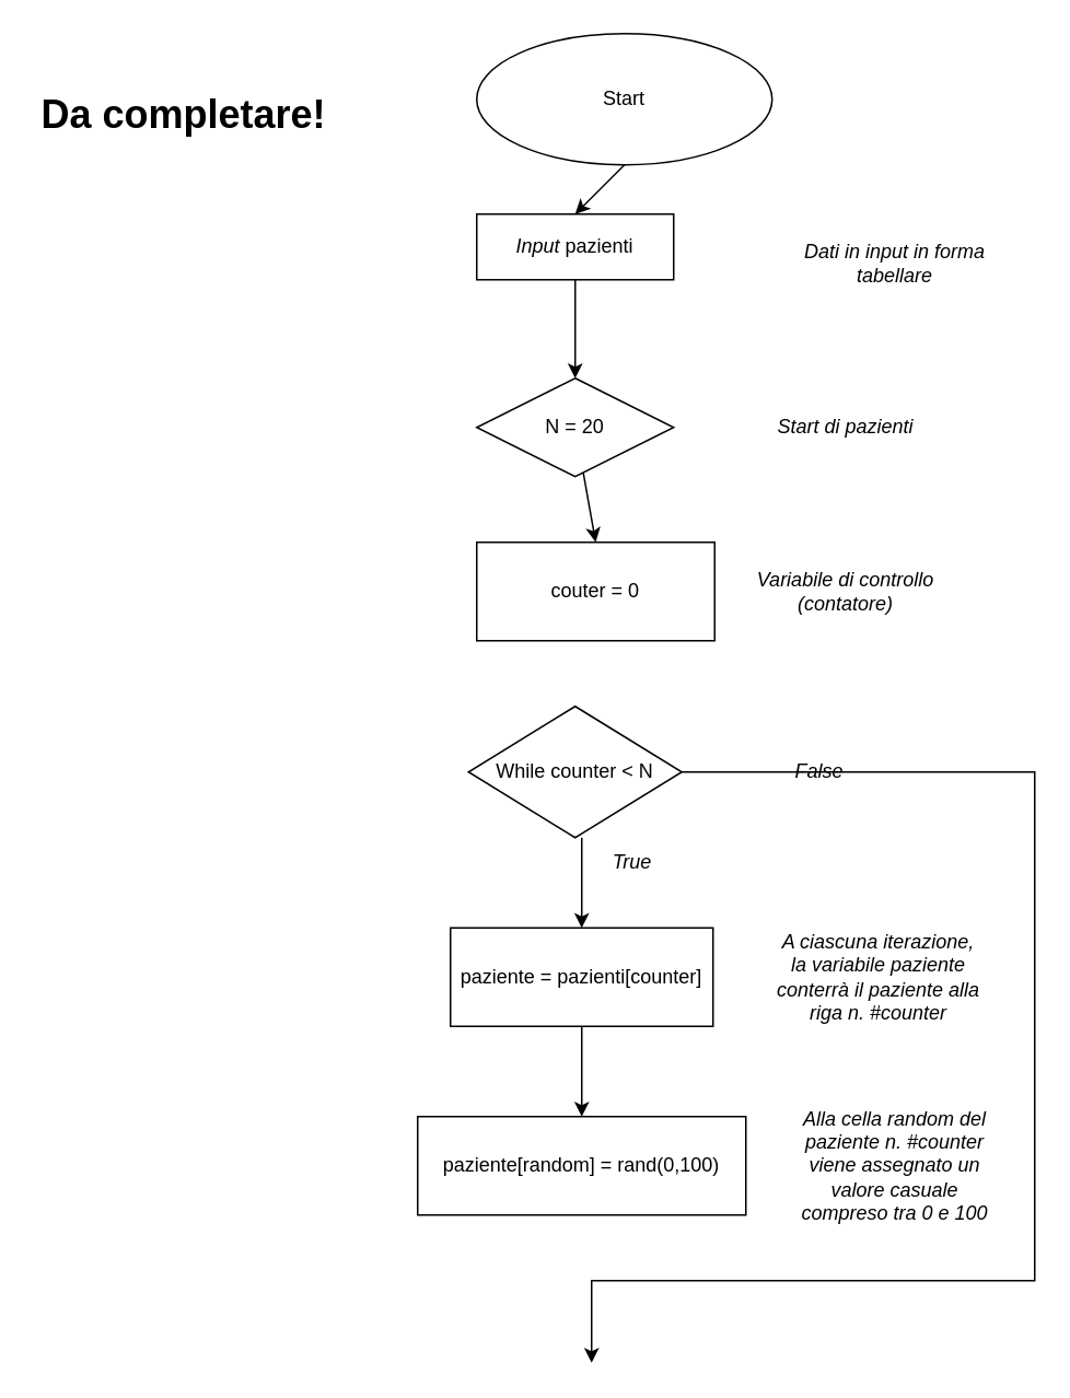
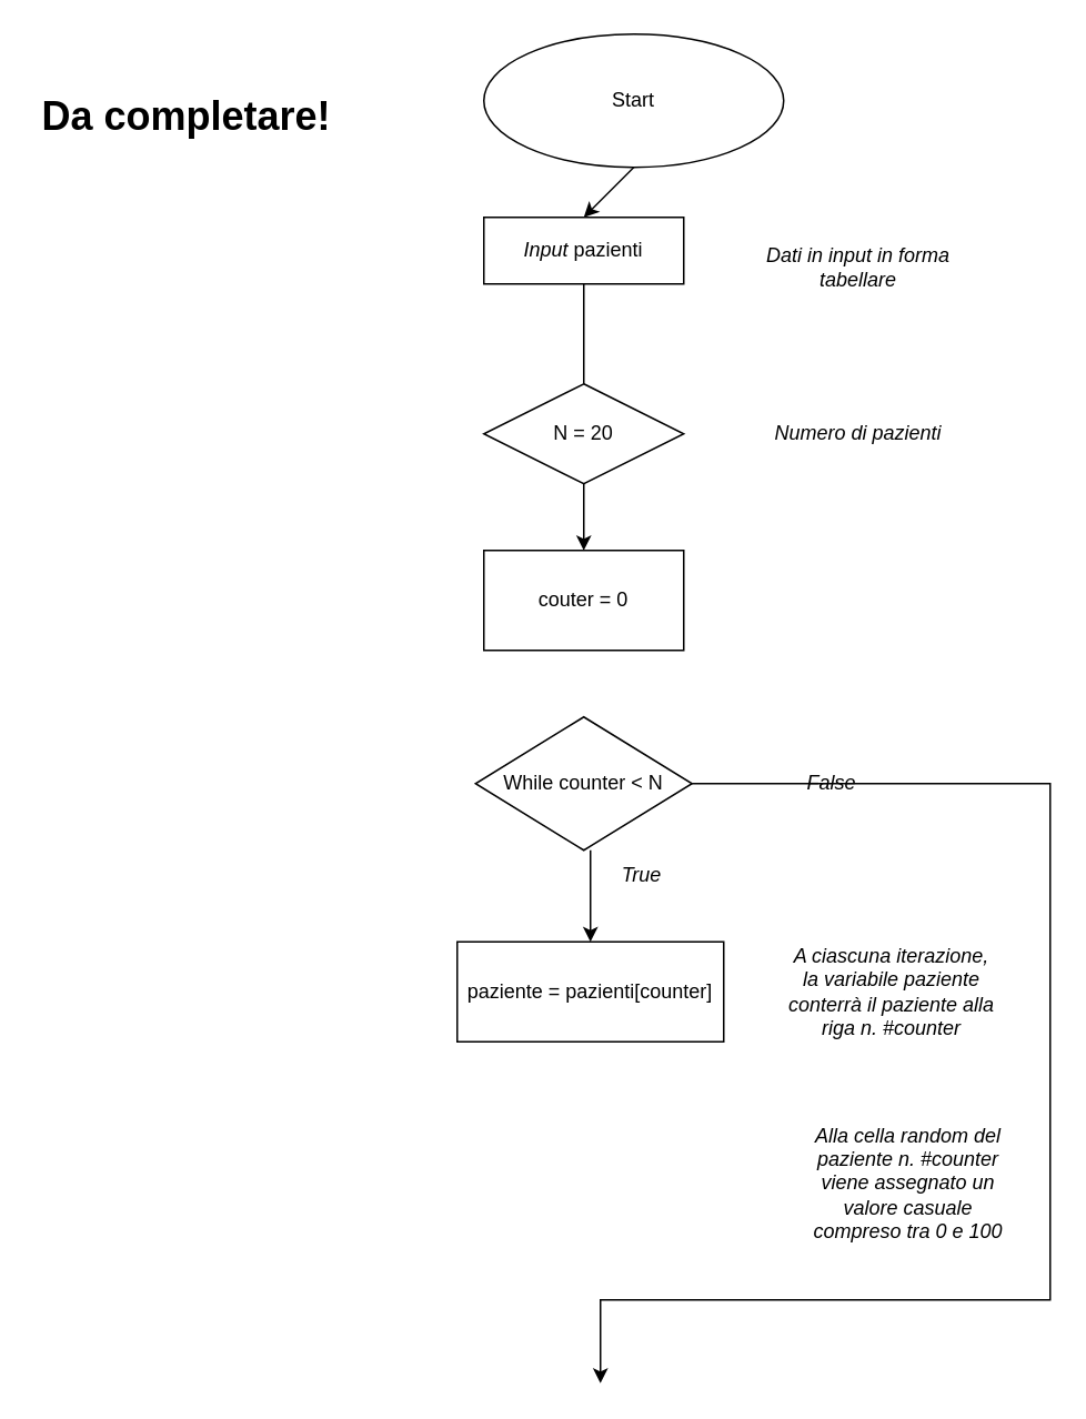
  <mxCell id="0" />
  <mxCell id="1" parent="0" />
  <mxCell id="2" value="Start" style="ellipse;whiteSpace=wrap;html=1;" vertex="1" parent="1"><mxGeometry x="290" y="20" width="180" height="80" as="geometry" /></mxCell>
  <mxCell id="3" value="&lt;i&gt;Input &lt;/i&gt;pazienti" style="rounded=0;whiteSpace=wrap;html=1;" vertex="1" parent="1"><mxGeometry x="290" y="130" width="120" height="40" as="geometry" /></mxCell>
- <mxCell id="4" value="&lt;i&gt;Dati in input in forma tabellare&lt;/i&gt;" style="text;html=1;strokeColor=none;fillColor=none;align=center;verticalAlign=middle;whiteSpace=wrap;rounded=0;" vertex="1" parent="1"><mxGeometry x="480" y="145" width="130" height="30" as="geometry" /></mxCell>
+ <mxCell id="4" value="&lt;i&gt;Dati in input in forma tabellare&lt;/i&gt;" style="text;html=1;strokeColor=none;fillColor=none;align=center;verticalAlign=middle;whiteSpace=wrap;rounded=0;" vertex="1" parent="1"><mxGeometry x="450" y="145" width="130" height="30" as="geometry" /></mxCell>
  <mxCell id="5" value="" style="endArrow=classic;html=1;rounded=0;exitX=0.5;exitY=1;exitDx=0;exitDy=0;entryX=0.5;entryY=0;entryDx=0;entryDy=0;" edge="1" parent="1" source="2" target="3"><mxGeometry width="50" height="50" relative="1" as="geometry"><mxPoint x="330" y="430" as="sourcePoint" /><mxPoint x="380" y="380" as="targetPoint" /></mxGeometry></mxCell>
  <mxCell id="6" value="N = 20" style="rhombus;whiteSpace=wrap;html=1;" vertex="1" parent="1"><mxGeometry x="290" y="230" width="120" height="60" as="geometry" /></mxCell>
- <mxCell id="7" value="&lt;i&gt;Start di pazienti&lt;/i&gt;" style="text;html=1;strokeColor=none;fillColor=none;align=center;verticalAlign=middle;whiteSpace=wrap;rounded=0;" vertex="1" parent="1"><mxGeometry x="450" y="245" width="130" height="30" as="geometry" /></mxCell>
- <mxCell id="8" value="" style="endArrow=classic;html=1;rounded=0;entryX=0.5;entryY=0;entryDx=0;entryDy=0;" edge="1" parent="1" source="3" target="6"><mxGeometry width="50" height="50" relative="1" as="geometry"><mxPoint x="330" y="430" as="sourcePoint" /><mxPoint x="354" y="240" as="targetPoint" /></mxGeometry></mxCell>
- <mxCell id="9" value="couter = 0" style="rounded=0;whiteSpace=wrap;html=1;" vertex="1" parent="1"><mxGeometry x="290" y="330" width="145" height="60" as="geometry" /></mxCell>
+ <mxCell id="7" value="&lt;i&gt;Numero di pazienti&lt;/i&gt;" style="text;html=1;strokeColor=none;fillColor=none;align=center;verticalAlign=middle;whiteSpace=wrap;rounded=0;" vertex="1" parent="1"><mxGeometry x="450" y="245" width="130" height="30" as="geometry" /></mxCell>
+ <mxCell id="8" value="" style="endArrow=none;html=1;rounded=0;entryX=0.5;entryY=0;entryDx=0;entryDy=0;" edge="1" parent="1" source="3" target="6"><mxGeometry width="50" height="50" relative="1" as="geometry"><mxPoint x="330" y="430" as="sourcePoint" /><mxPoint x="354" y="240" as="targetPoint" /></mxGeometry></mxCell>
+ <mxCell id="9" value="couter = 0" style="rounded=0;whiteSpace=wrap;html=1;" vertex="1" parent="1"><mxGeometry x="290" y="330" width="120" height="60" as="geometry" /></mxCell>
  <mxCell id="10" value="" style="endArrow=classic;html=1;rounded=0;entryX=0.5;entryY=0;entryDx=0;entryDy=0;" edge="1" parent="1" source="6" target="9"><mxGeometry width="50" height="50" relative="1" as="geometry"><mxPoint x="330" y="410" as="sourcePoint" /><mxPoint x="380" y="360" as="targetPoint" /></mxGeometry></mxCell>
- <mxCell id="11" value="&lt;i&gt;Variabile di controllo&lt;br&gt;(contatore)&lt;br&gt;&lt;/i&gt;" style="text;html=1;strokeColor=none;fillColor=none;align=center;verticalAlign=middle;whiteSpace=wrap;rounded=0;" vertex="1" parent="1"><mxGeometry x="450" y="345" width="130" height="30" as="geometry" /></mxCell>
  <mxCell id="12" value="While counter &amp;lt; N" style="rhombus;whiteSpace=wrap;html=1;" vertex="1" parent="1"><mxGeometry x="285" y="430" width="130" height="80" as="geometry" /></mxCell>
  <mxCell id="13" value="paziente = pazienti[counter]" style="rounded=0;whiteSpace=wrap;html=1;" vertex="1" parent="1"><mxGeometry x="274" y="565" width="160" height="60" as="geometry" /></mxCell>
  <mxCell id="14" value="" style="endArrow=classic;html=1;rounded=0;" edge="1" parent="1" target="13"><mxGeometry width="50" height="50" relative="1" as="geometry"><mxPoint x="354" y="510" as="sourcePoint" /><mxPoint x="340" y="450" as="targetPoint" /></mxGeometry></mxCell>
  <mxCell id="15" value="&lt;i&gt;True&lt;br&gt;&lt;/i&gt;" style="text;html=1;strokeColor=none;fillColor=none;align=center;verticalAlign=middle;whiteSpace=wrap;rounded=0;" vertex="1" parent="1"><mxGeometry x="320" y="510" width="130" height="30" as="geometry" /></mxCell>
- <mxCell id="16" value="paziente[random] = rand(0,100)" style="rounded=0;whiteSpace=wrap;html=1;" vertex="1" parent="1"><mxGeometry x="254" y="680" width="200" height="60" as="geometry" /></mxCell>
- <mxCell id="17" value="" style="endArrow=classic;html=1;rounded=0;entryX=0.5;entryY=0;entryDx=0;entryDy=0;exitX=0.5;exitY=1;exitDx=0;exitDy=0;" edge="1" parent="1" source="13" target="16"><mxGeometry width="50" height="50" relative="1" as="geometry"><mxPoint x="150" y="640" as="sourcePoint" /><mxPoint x="200" y="590" as="targetPoint" /></mxGeometry></mxCell>
  <mxCell id="18" value="&lt;i&gt;A ciascuna iterazione, la variabile paziente&lt;br&gt;conterrà il paziente alla riga n. #counter&lt;br&gt;&lt;/i&gt;" style="text;html=1;strokeColor=none;fillColor=none;align=center;verticalAlign=middle;whiteSpace=wrap;rounded=0;" vertex="1" parent="1"><mxGeometry x="470" y="580" width="130" height="30" as="geometry" /></mxCell>
  <mxCell id="19" value="&lt;i&gt;Alla cella random del paziente n. #counter&lt;br&gt;viene assegnato un valore casuale compreso tra 0 e 100&lt;br&gt;&lt;/i&gt;" style="text;html=1;strokeColor=none;fillColor=none;align=center;verticalAlign=middle;whiteSpace=wrap;rounded=0;" vertex="1" parent="1"><mxGeometry x="480" y="695" width="130" height="30" as="geometry" /></mxCell>
  <mxCell id="20" value="" style="endArrow=classic;html=1;rounded=0;exitX=1;exitY=0.5;exitDx=0;exitDy=0;" edge="1" parent="1" source="12"><mxGeometry width="50" height="50" relative="1" as="geometry"><mxPoint x="180" y="620" as="sourcePoint" /><mxPoint x="360" y="830" as="targetPoint" /><Array as="points"><mxPoint x="630" y="470" /><mxPoint x="630" y="780" /><mxPoint x="360" y="780" /></Array></mxGeometry></mxCell>
  <mxCell id="21" value="&lt;i&gt;False&lt;br&gt;&lt;/i&gt;" style="text;html=1;strokeColor=none;fillColor=none;align=center;verticalAlign=middle;whiteSpace=wrap;rounded=0;" vertex="1" parent="1"><mxGeometry x="434" y="455" width="130" height="30" as="geometry" /></mxCell>
  <mxCell id="22" value="&lt;h1&gt;Da completare!&lt;/h1&gt;" style="text;html=1;strokeColor=none;fillColor=none;spacing=5;spacingTop=-20;whiteSpace=wrap;overflow=hidden;rounded=0;" vertex="1" parent="1"><mxGeometry x="20" y="50" width="190" height="120" as="geometry" /></mxCell>
